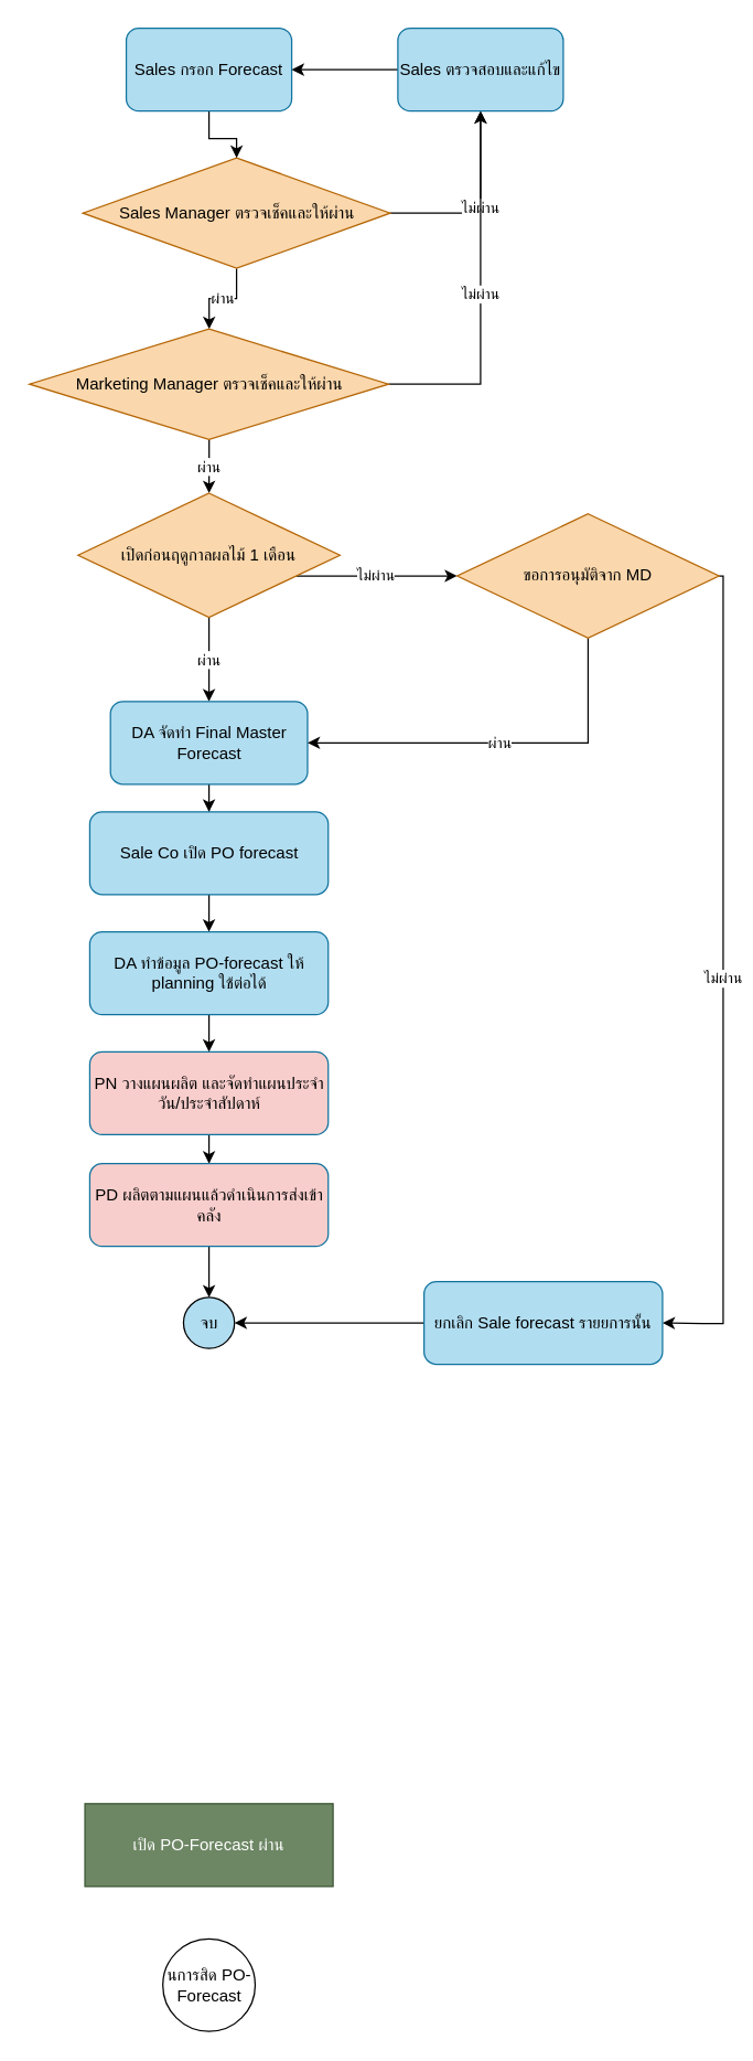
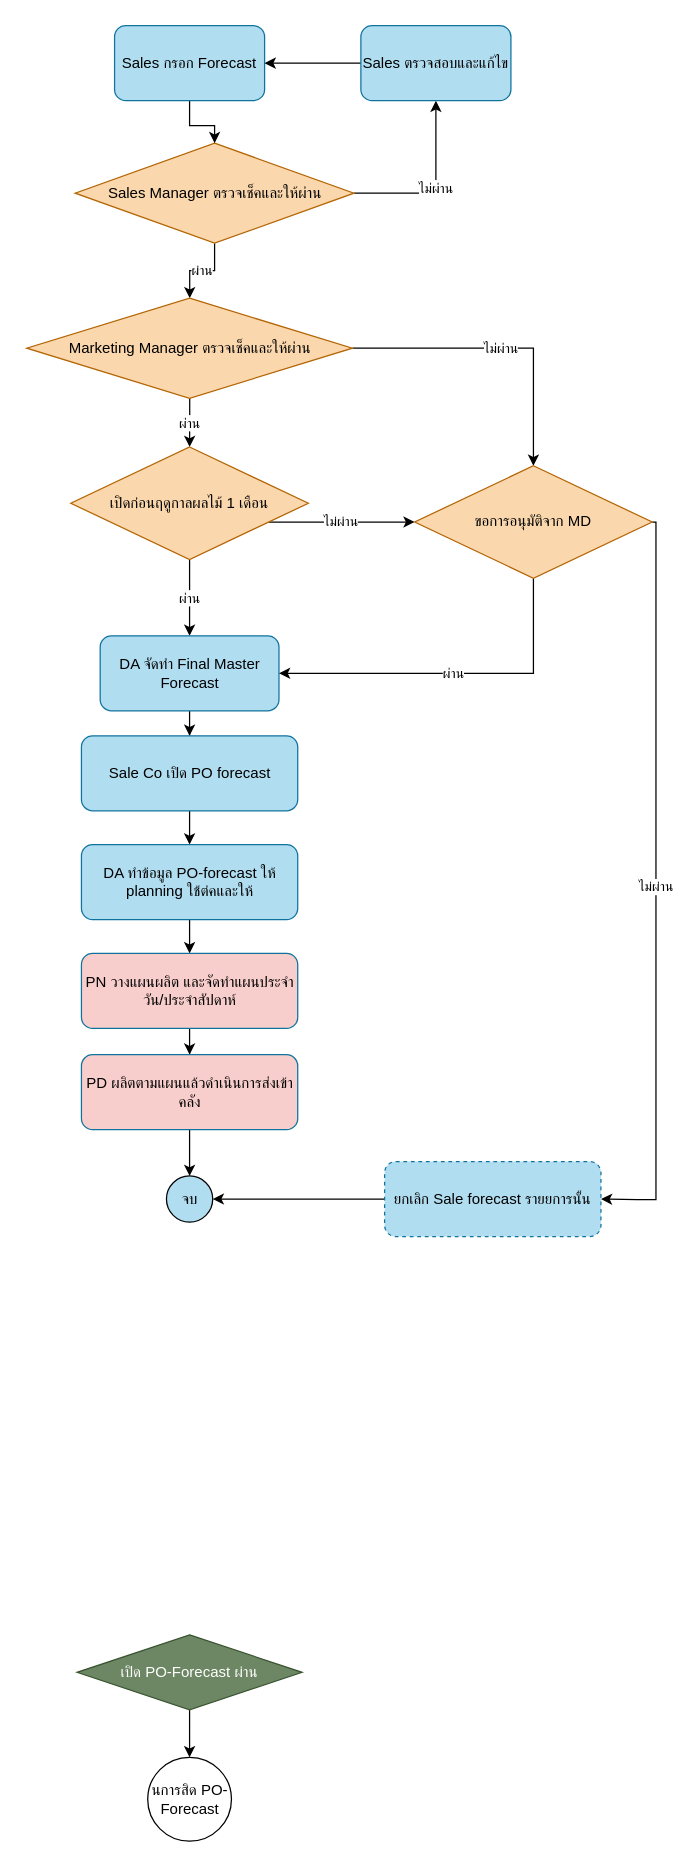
  <mxCell id="0" />
  <mxCell id="1" parent="0" />
  <mxCell id="2" value="นการสิด PO-Forecast" style="ellipse;whiteSpace=wrap;html=1;aspect=fixed;" parent="1" vertex="1"><mxGeometry x="117.5" y="1405" width="67" height="67" as="geometry" /></mxCell>
  <mxCell id="3" value="" style="edgeStyle=orthogonalEdgeStyle;rounded=0;orthogonalLoop=1;jettySize=auto;html=1;" parent="1" edge="1"><mxGeometry relative="1" as="geometry"><mxPoint x="151" y="757" as="sourcePoint" /></mxGeometry></mxCell>
- <mxCell id="5" value="เปิด PO-Forecast ผ่าน" style="rounded=0;whiteSpace=wrap;html=1;fillColor=#6d8764;fontColor=#ffffff;strokeColor=#3A5431;" parent="1" vertex="1"><mxGeometry x="61" y="1307" width="180" height="60" as="geometry" /></mxCell>
+ <mxCell id="4" value="" style="edgeStyle=orthogonalEdgeStyle;rounded=0;orthogonalLoop=1;jettySize=auto;html=1;" parent="1" source="5" target="2" edge="1"><mxGeometry relative="1" as="geometry" /></mxCell>
+ <mxCell id="5" value="เปิด PO-Forecast ผ่าน" style="rhombus;whiteSpace=wrap;html=1;fillColor=#6d8764;fontColor=#ffffff;strokeColor=#3A5431;" parent="1" vertex="1"><mxGeometry x="61" y="1307" width="180" height="60" as="geometry" /></mxCell>
  <mxCell id="6" value="ผ่าน" style="edgeStyle=orthogonalEdgeStyle;rounded=0;orthogonalLoop=1;jettySize=auto;html=1;" parent="1" source="8" target="11" edge="1"><mxGeometry relative="1" as="geometry" /></mxCell>
  <mxCell id="7" value="ไม่ผ่าน" style="edgeStyle=orthogonalEdgeStyle;rounded=0;orthogonalLoop=1;jettySize=auto;html=1;entryX=0.5;entryY=1;entryDx=0;entryDy=0;exitX=1;exitY=0.5;exitDx=0;exitDy=0;" parent="1" source="8" target="20" edge="1"><mxGeometry relative="1" as="geometry"><mxPoint x="388.072" y="97" as="targetPoint" /></mxGeometry></mxCell>
  <mxCell id="8" value="Sales Manager ตรวจเช็คและให้ผ่าน" style="rhombus;whiteSpace=wrap;html=1;fillColor=#fad7ac;strokeColor=#b46504;" parent="1" vertex="1"><mxGeometry x="59.5" y="114" width="223" height="80" as="geometry" /></mxCell>
  <mxCell id="9" value="ผ่าน" style="edgeStyle=orthogonalEdgeStyle;rounded=0;orthogonalLoop=1;jettySize=auto;html=1;entryX=0.5;entryY=0;entryDx=0;entryDy=0;" parent="1" source="11" target="14" edge="1"><mxGeometry relative="1" as="geometry" /></mxCell>
- <mxCell id="10" value="ไม่ผ่าน" style="edgeStyle=orthogonalEdgeStyle;rounded=0;orthogonalLoop=1;jettySize=auto;html=1;entryX=0.5;entryY=1;entryDx=0;entryDy=0;exitX=1;exitY=0.5;exitDx=0;exitDy=0;" parent="1" source="11" target="20" edge="1"><mxGeometry relative="1" as="geometry"><mxPoint x="388.348" y="96.88" as="targetPoint" /></mxGeometry></mxCell>
+ <mxCell id="10" value="ไม่ผ่าน" style="edgeStyle=orthogonalEdgeStyle;rounded=0;orthogonalLoop=1;jettySize=auto;html=1;exitX=1;exitY=0.5;exitDx=0;exitDy=0;" parent="1" source="11" target="25" edge="1"><mxGeometry relative="1" as="geometry"><mxPoint x="388.348" y="96.88" as="targetPoint" /></mxGeometry></mxCell>
  <mxCell id="11" value="Marketing Manager ตรวจเช็คและให้ผ่าน" style="rhombus;whiteSpace=wrap;html=1;fillColor=#fad7ac;strokeColor=#b46504;" parent="1" vertex="1"><mxGeometry x="20.75" y="238" width="260.5" height="80" as="geometry" /></mxCell>
  <mxCell id="12" value="ผ่าน" style="edgeStyle=orthogonalEdgeStyle;rounded=0;orthogonalLoop=1;jettySize=auto;html=1;" edge="1" parent="1" source="14" target="18"><mxGeometry relative="1" as="geometry" /></mxCell>
  <mxCell id="13" value="ไม่ผ่าน" style="edgeStyle=orthogonalEdgeStyle;rounded=0;orthogonalLoop=1;jettySize=auto;html=1;entryX=0;entryY=0.5;entryDx=0;entryDy=0;" edge="1" parent="1" source="14" target="25"><mxGeometry relative="1" as="geometry"><Array as="points"><mxPoint x="272" y="417" /><mxPoint x="272" y="417" /></Array></mxGeometry></mxCell>
  <mxCell id="14" value="เปิดก่อนฤดูกาลผลไม้ 1 เดือน" style="rhombus;whiteSpace=wrap;html=1;fillColor=#fad7ac;strokeColor=#b46504;" vertex="1" parent="1"><mxGeometry x="56" y="357" width="190" height="90" as="geometry" /></mxCell>
  <mxCell id="15" value="" style="edgeStyle=orthogonalEdgeStyle;rounded=0;orthogonalLoop=1;jettySize=auto;html=1;" edge="1" parent="1" source="16" target="8"><mxGeometry relative="1" as="geometry" /></mxCell>
  <mxCell id="16" value="&lt;span style=&quot;&quot;&gt;Sales กรอก Forecast&lt;/span&gt;" style="rounded=1;whiteSpace=wrap;html=1;fillColor=#b1ddf0;strokeColor=#10739e;" vertex="1" parent="1"><mxGeometry x="91" y="20" width="120" height="60" as="geometry" /></mxCell>
  <mxCell id="17" value="" style="edgeStyle=orthogonalEdgeStyle;rounded=0;orthogonalLoop=1;jettySize=auto;html=1;" edge="1" parent="1" source="18" target="22"><mxGeometry relative="1" as="geometry" /></mxCell>
  <mxCell id="18" value="&lt;span style=&quot;&quot;&gt;DA จัดทำ Final Master Forecast&lt;/span&gt;&lt;span style=&quot;text-wrap-mode: nowrap; font-family: monospace; font-size: 0px; text-align: start;&quot;&gt;%3CmxGraphModel%3E%3Croot%3E%3CmxCell%20id%3D%220%22%2F%3E%3CmxCell%20id%3D%221%22%20parent%3D%220%22%2F%3E%3CmxCell%20id%3D%222%22%20value%3D%22Marketing%20Manager%20%E0%B8%95%E0%B8%A3%E0%B8%A7%E0%B8%88%E0%B9%80%E0%B8%8A%E0%B9%87%E0%B8%84%22%20style%3D%22rounded%3D0%3BwhiteSpace%3Dwrap%3Bhtml%3D1%3B%22%20vertex%3D%221%22%20parent%3D%221%22%3E%3CmxGeometry%20x%3D%22147.5%22%20y%3D%22370%22%20width%3D%22165%22%20height%3D%2260%22%20as%3D%22geometry%22%2F%3E%3C%2FmxCell%3E%3C%2Froot%3E%3C%2FmxGraphModel%3E&lt;/span&gt;" style="rounded=1;whiteSpace=wrap;html=1;fillColor=#b1ddf0;strokeColor=#10739e;fontColor=default;" vertex="1" parent="1"><mxGeometry x="79.5" y="508" width="143" height="60" as="geometry" /></mxCell>
  <mxCell id="19" style="edgeStyle=orthogonalEdgeStyle;rounded=0;orthogonalLoop=1;jettySize=auto;html=1;" edge="1" parent="1" source="20" target="16"><mxGeometry relative="1" as="geometry" /></mxCell>
  <mxCell id="20" value="&lt;span style=&quot;&quot;&gt;Sales ตรวจสอบและแก้ไข&lt;/span&gt;" style="rounded=1;whiteSpace=wrap;html=1;fillColor=#b1ddf0;strokeColor=#10739e;fontColor=default;" vertex="1" parent="1"><mxGeometry x="288" y="20" width="120" height="60" as="geometry" /></mxCell>
  <mxCell id="21" value="" style="edgeStyle=orthogonalEdgeStyle;rounded=0;orthogonalLoop=1;jettySize=auto;html=1;" edge="1" parent="1" source="22" target="27"><mxGeometry relative="1" as="geometry" /></mxCell>
  <mxCell id="22" value="&lt;span style=&quot;&quot;&gt;Sale Co เปิด PO forecast&lt;/span&gt;" style="rounded=1;whiteSpace=wrap;html=1;fillColor=#b1ddf0;strokeColor=#10739e;fontColor=default;" vertex="1" parent="1"><mxGeometry x="64.5" y="588" width="173" height="60" as="geometry" /></mxCell>
  <mxCell id="23" value="ผ่าน" style="edgeStyle=orthogonalEdgeStyle;rounded=0;orthogonalLoop=1;jettySize=auto;html=1;entryX=1;entryY=0.5;entryDx=0;entryDy=0;" edge="1" parent="1" source="25" target="18"><mxGeometry relative="1" as="geometry"><Array as="points"><mxPoint x="426" y="538" /></Array></mxGeometry></mxCell>
  <mxCell id="24" value="ไม่ผ่าน" style="edgeStyle=orthogonalEdgeStyle;rounded=0;orthogonalLoop=1;jettySize=auto;html=1;entryX=1;entryY=0.5;entryDx=0;entryDy=0;" edge="1" parent="1" source="25" target="34"><mxGeometry relative="1" as="geometry"><mxPoint x="556" y="955" as="targetPoint" /><Array as="points"><mxPoint x="524" y="417" /><mxPoint x="524" y="959" /><mxPoint x="509" y="959" /></Array></mxGeometry></mxCell>
  <mxCell id="25" value="ขอการอนุมัติจาก MD" style="rhombus;whiteSpace=wrap;html=1;fillColor=#fad7ac;strokeColor=#b46504;" vertex="1" parent="1"><mxGeometry x="331" y="372" width="190" height="90" as="geometry" /></mxCell>
  <mxCell id="26" value="" style="edgeStyle=orthogonalEdgeStyle;rounded=0;orthogonalLoop=1;jettySize=auto;html=1;" edge="1" parent="1" source="27" target="29"><mxGeometry relative="1" as="geometry" /></mxCell>
- <mxCell id="27" value="DA ทำข้อมูล PO-forecast ให้ planning ใช้ต่อได้" style="rounded=1;whiteSpace=wrap;html=1;fillColor=#b1ddf0;strokeColor=#10739e;fontColor=default;" vertex="1" parent="1"><mxGeometry x="64.5" y="675" width="173" height="60" as="geometry" /></mxCell>
+ <mxCell id="27" value="DA ทำข้อมูล PO-forecast ให้ planning ใช้ต่คและให้" style="rounded=1;whiteSpace=wrap;html=1;fillColor=#b1ddf0;strokeColor=#10739e;fontColor=default;" vertex="1" parent="1"><mxGeometry x="64.5" y="675" width="173" height="60" as="geometry" /></mxCell>
  <mxCell id="28" value="" style="edgeStyle=orthogonalEdgeStyle;rounded=0;orthogonalLoop=1;jettySize=auto;html=1;" edge="1" parent="1" source="29" target="31"><mxGeometry relative="1" as="geometry" /></mxCell>
  <mxCell id="29" value="PN วางแผนผลิต และจัดทำแผนประจำวัน/ประจำสัปดาห์" style="rounded=1;whiteSpace=wrap;html=1;fillColor=#f8cecc;strokeColor=#10739e;fontColor=default;" vertex="1" parent="1"><mxGeometry x="64.5" y="762" width="173" height="60" as="geometry" /></mxCell>
  <mxCell id="30" value="" style="edgeStyle=orthogonalEdgeStyle;rounded=0;orthogonalLoop=1;jettySize=auto;html=1;" edge="1" parent="1" source="31" target="32"><mxGeometry relative="1" as="geometry" /></mxCell>
  <mxCell id="31" value="PD ผลิตตามแผนแล้วดำเนินการส่งเข้าคลัง" style="rounded=1;whiteSpace=wrap;html=1;fillColor=#f8cecc;strokeColor=#10739e;fontColor=default;" vertex="1" parent="1"><mxGeometry x="64.5" y="843" width="173" height="60" as="geometry" /></mxCell>
  <mxCell id="32" value="จบ" style="ellipse;whiteSpace=wrap;html=1;aspect=fixed;fillColor=#b1ddf0;" vertex="1" parent="1"><mxGeometry x="132.5" y="940" width="37" height="37" as="geometry" /></mxCell>
  <mxCell id="33" style="edgeStyle=orthogonalEdgeStyle;rounded=0;orthogonalLoop=1;jettySize=auto;html=1;entryX=1;entryY=0.5;entryDx=0;entryDy=0;" edge="1" parent="1" source="34" target="32"><mxGeometry relative="1" as="geometry" /></mxCell>
- <mxCell id="34" value="ยกเลิก Sale forecast รายยการนั้น" style="rounded=1;whiteSpace=wrap;html=1;fillColor=#b1ddf0;strokeColor=#10739e;fontColor=default;" vertex="1" parent="1"><mxGeometry x="307" y="928.5" width="173" height="60" as="geometry" /></mxCell>
+ <mxCell id="34" value="ยกเลิก Sale forecast รายยการนั้น" style="rounded=1;whiteSpace=wrap;html=1;fillColor=#b1ddf0;strokeColor=#10739e;fontColor=default;dashed=1;" vertex="1" parent="1"><mxGeometry x="307" y="928.5" width="173" height="60" as="geometry" /></mxCell>
